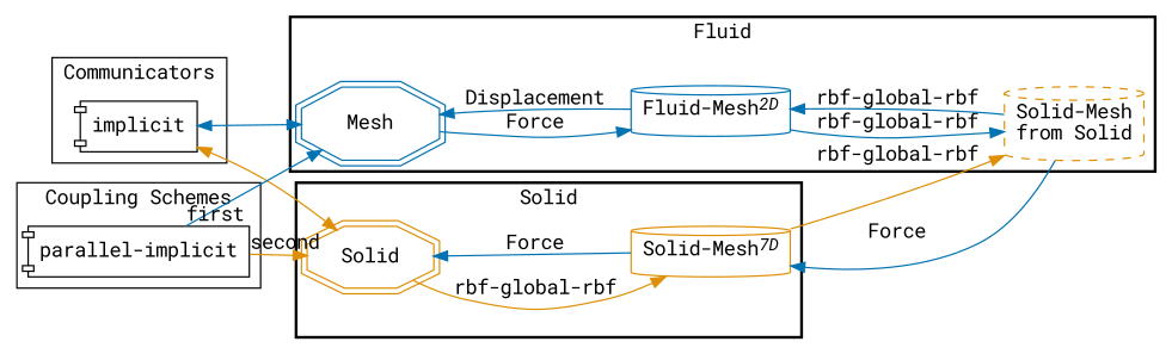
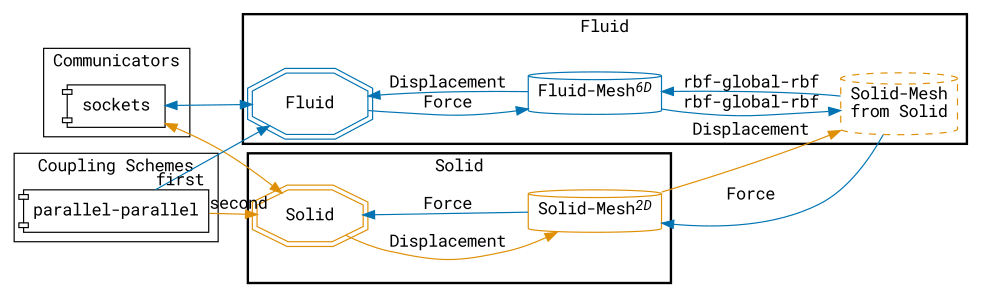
  digraph {
    compound=True
    fontname="Roboto Mono"
    rankdir=LR
    splines=true
    node [fontname="Roboto Mono" shape=cylinder color="#DE8F05"]
    edge [color="#0173B2" fontname="Roboto Mono"]
-   n1 [label=implicit shape=component color=""]
-   n2 [label="parallel-implicit" shape=component color=""]
-   Fluid [color="#0173B2" shape=doubleoctagon label=Mesh]
-   n4 [color="#0173B2" label=<Fluid-Mesh<SUP><I>2D</I></SUP>>]
+   n1 [label=sockets shape=component color=""]
+   n2 [label="parallel-parallel" shape=component color=""]
+   Fluid [color="#0173B2" shape=doubleoctagon]
+   n4 [color="#0173B2" label=<Fluid-Mesh<SUP><I>6D</I></SUP>>]
    n5 [label="Solid-Mesh\nfrom Solid" style=dashed]
    Solid [shape=doubleoctagon]
-   n7 [label=<Solid-Mesh<SUP><I>7D</I></SUP>>]
+   n7 [label=<Solid-Mesh<SUP><I>2D</I></SUP>>]
    subgraph cluster_1 {
      label=Communicators
      n1
    }
    subgraph cluster_2 {
      label="Coupling Schemes"
      n2
    }
    subgraph cluster_3 {
      label=Fluid
      style=bold
      Fluid
      n4
      n5
    }
    subgraph cluster_4 {
      label=Solid
      style=bold
      Solid
      n7
    }
    n1 -> Fluid [dir=both]
    n1 -> Solid [color="#DE8F05" dir=both]
    n2 -> Fluid [taillabel=first]
    n2 -> Solid [color="#DE8F05" taillabel=second]
    Fluid -> n4 [label=Force]
    n4 -> Fluid [label=Displacement]
    n4 -> n5 [label="rbf-global-rbf"]
    n5 -> n4 [label="rbf-global-rbf"]
    n5 -> n7 [label=Force]
-   Solid -> n7 [color="#DE8F05" label="rbf-global-rbf"]
-   n7 -> n5 [color="#DE8F05" label="rbf-global-rbf"]
+   Solid -> n7 [color="#DE8F05" label=Displacement]
+   n7 -> n5 [color="#DE8F05" label=Displacement]
    n7 -> Solid [label=Force]
  }
